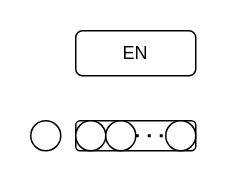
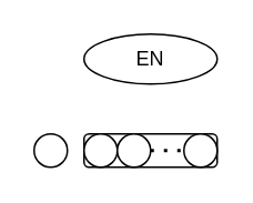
  <mxCell id="0" />
  <mxCell id="1" parent="0" />
  <mxCell id="2" value="" style="rounded=1;whiteSpace=wrap;html=1;" vertex="1" parent="1"><mxGeometry x="50" y="80" width="80" height="20" as="geometry" /></mxCell>
  <mxCell id="3" value="" style="ellipse;whiteSpace=wrap;html=1;aspect=fixed;" vertex="1" parent="1"><mxGeometry x="20" y="80" width="20" height="20" as="geometry" /></mxCell>
  <mxCell id="4" value="" style="ellipse;whiteSpace=wrap;html=1;aspect=fixed;" vertex="1" parent="1"><mxGeometry x="50" y="80" width="20" height="20" as="geometry" /></mxCell>
  <mxCell id="5" value="" style="ellipse;whiteSpace=wrap;html=1;aspect=fixed;" vertex="1" parent="1"><mxGeometry x="70" y="80" width="20" height="20" as="geometry" /></mxCell>
  <mxCell id="6" value="" style="ellipse;whiteSpace=wrap;html=1;aspect=fixed;" vertex="1" parent="1"><mxGeometry x="110" y="80" width="20" height="20" as="geometry" /></mxCell>
  <mxCell id="7" value="" style="endArrow=none;dashed=1;html=1;dashPattern=1 3;strokeWidth=2;exitX=1;exitY=0.5;exitDx=0;exitDy=0;entryX=0;entryY=0.5;entryDx=0;entryDy=0;" edge="1" parent="1" source="5" target="6"><mxGeometry width="50" height="50" relative="1" as="geometry"><mxPoint x="310" y="80" as="sourcePoint" /><mxPoint x="360" y="30" as="targetPoint" /></mxGeometry></mxCell>
- <mxCell id="8" value="EN" style="rounded=1;whiteSpace=wrap;html=1;" vertex="1" parent="1"><mxGeometry x="50" y="20" width="80" height="30" as="geometry" /></mxCell>
+ <mxCell id="8" value="EN" style="ellipse;whiteSpace=wrap;html=1;" vertex="1" parent="1"><mxGeometry x="50" y="20" width="80" height="30" as="geometry" /></mxCell>
